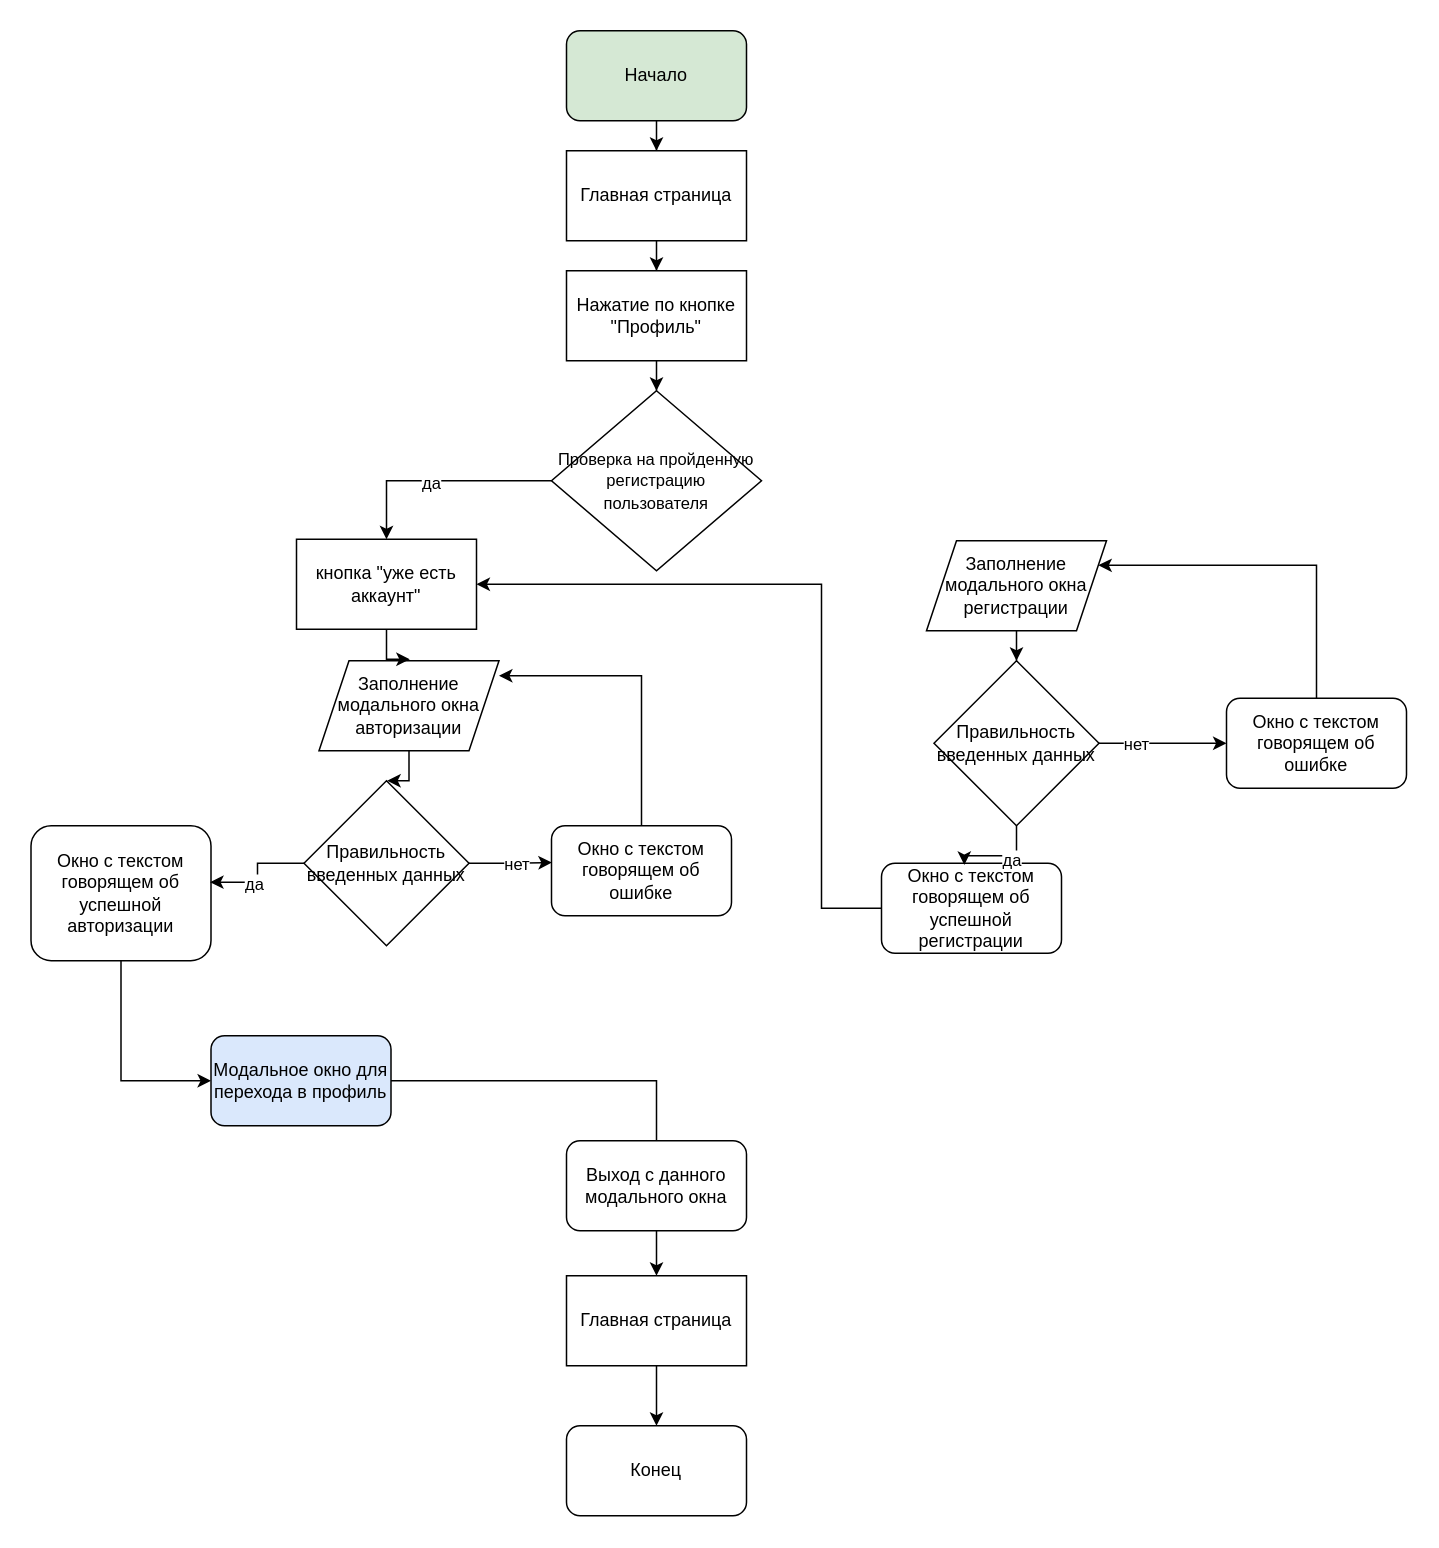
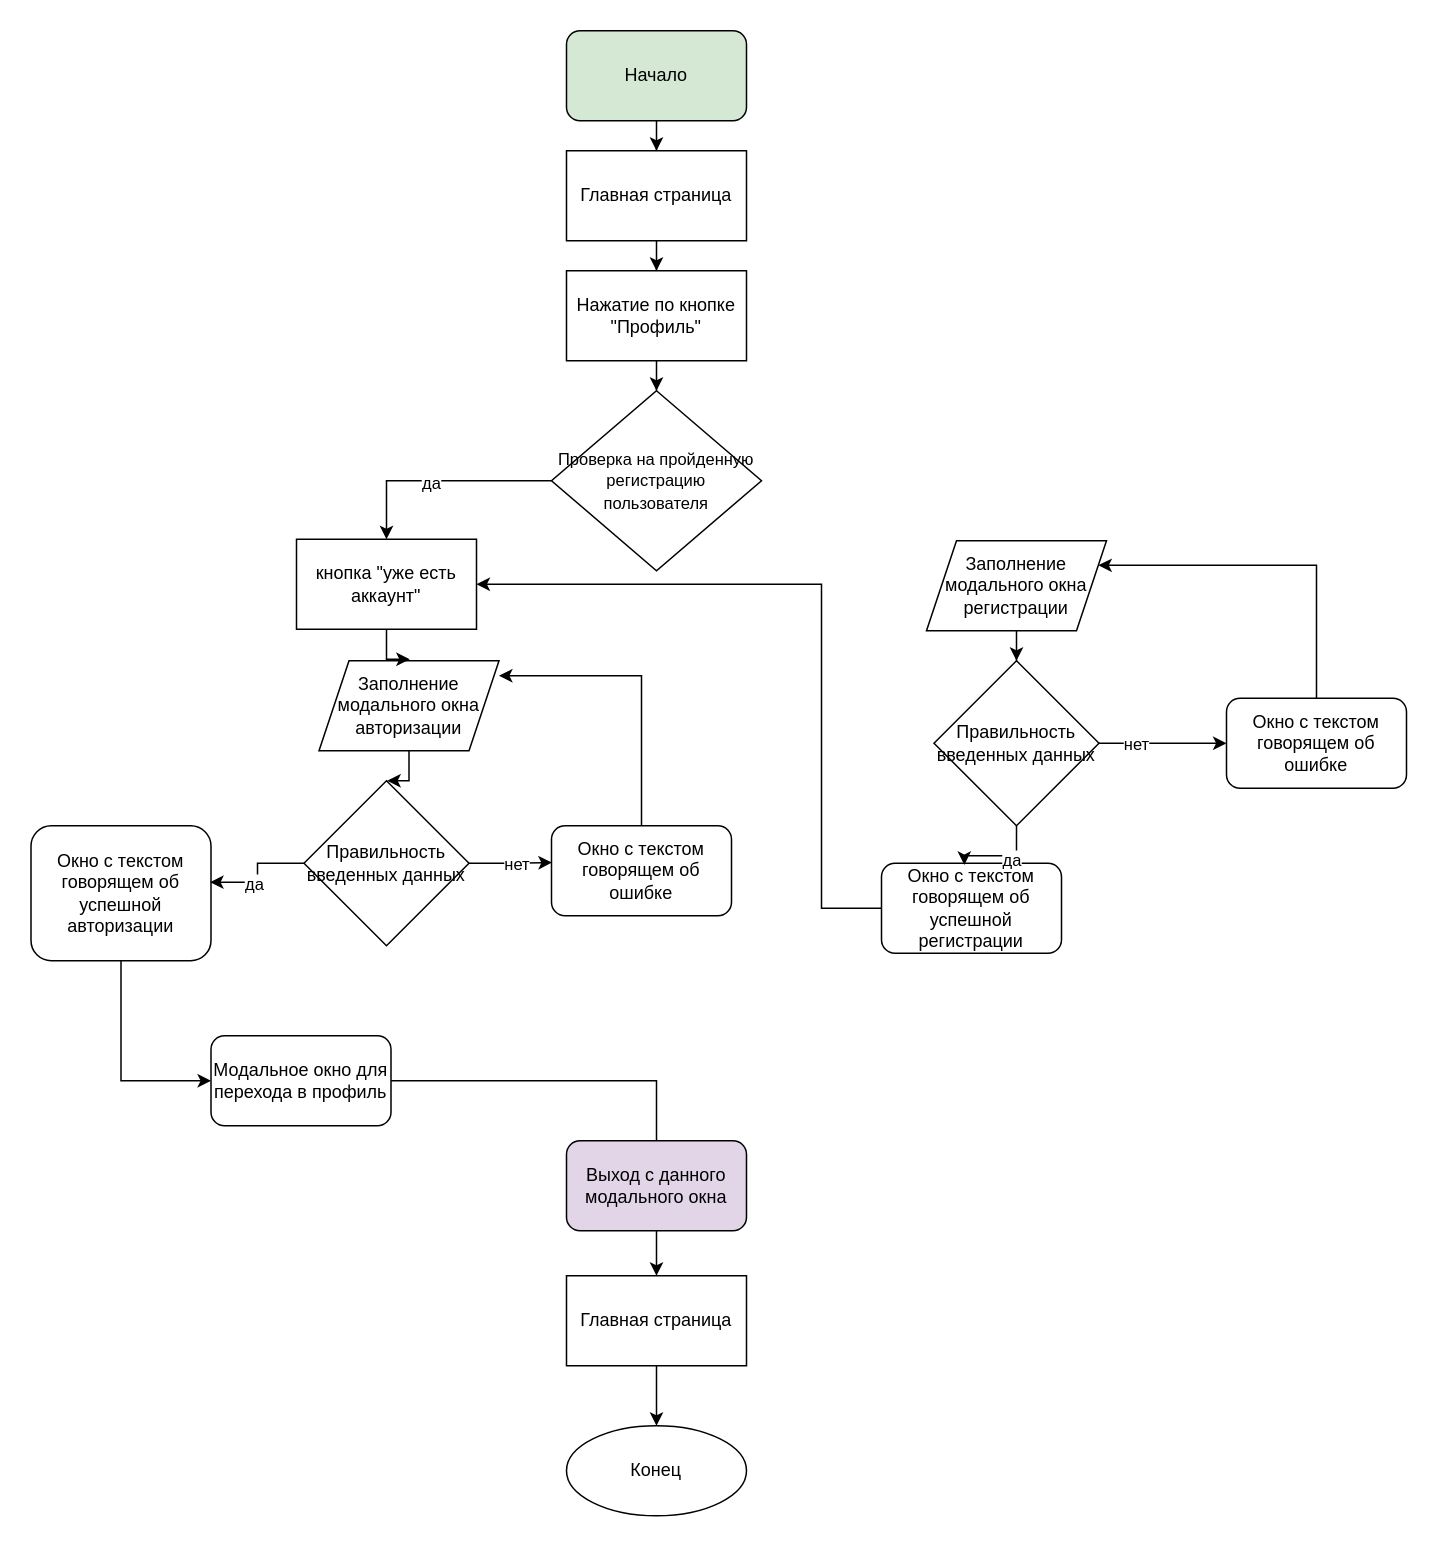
  <mxCell id="0" />
  <mxCell id="1" parent="0" />
  <mxCell id="2" style="edgeStyle=orthogonalEdgeStyle;rounded=0;orthogonalLoop=1;jettySize=auto;html=1;entryX=0.5;entryY=0;entryDx=0;entryDy=0;" edge="1" parent="1" source="3" target="5"><mxGeometry relative="1" as="geometry" /></mxCell>
  <mxCell id="3" value="Начало" style="rounded=1;whiteSpace=wrap;html=1;fillColor=#d5e8d4;" vertex="1" parent="1"><mxGeometry x="377" y="20" width="120" height="60" as="geometry" /></mxCell>
  <mxCell id="4" style="edgeStyle=orthogonalEdgeStyle;rounded=0;orthogonalLoop=1;jettySize=auto;html=1;entryX=0.5;entryY=0;entryDx=0;entryDy=0;" edge="1" parent="1" source="5" target="7"><mxGeometry relative="1" as="geometry" /></mxCell>
  <mxCell id="5" value="Главная страница" style="rounded=0;whiteSpace=wrap;html=1;" vertex="1" parent="1"><mxGeometry x="377" y="100" width="120" height="60" as="geometry" /></mxCell>
  <mxCell id="6" style="edgeStyle=orthogonalEdgeStyle;rounded=0;orthogonalLoop=1;jettySize=auto;html=1;entryX=0.5;entryY=0;entryDx=0;entryDy=0;" edge="1" parent="1" source="7" target="10"><mxGeometry relative="1" as="geometry" /></mxCell>
  <mxCell id="7" value="Нажатие по кнопке &quot;Профиль&quot;" style="rounded=0;whiteSpace=wrap;html=1;" vertex="1" parent="1"><mxGeometry x="377" y="180" width="120" height="60" as="geometry" /></mxCell>
  <mxCell id="8" style="edgeStyle=orthogonalEdgeStyle;rounded=0;orthogonalLoop=1;jettySize=auto;html=1;entryX=0.5;entryY=0;entryDx=0;entryDy=0;" edge="1" parent="1" source="10" target="20"><mxGeometry relative="1" as="geometry" /></mxCell>
  <mxCell id="9" value="да" style="edgeLabel;html=1;align=center;verticalAlign=middle;resizable=0;points=[];" vertex="1" connectable="0" parent="8"><mxGeometry x="0.089" y="1" relative="1" as="geometry"><mxPoint as="offset" /></mxGeometry></mxCell>
  <mxCell id="10" value="&lt;div style=&quot;&quot;&gt;&lt;span style=&quot;background-color: initial;&quot;&gt;&lt;font style=&quot;font-size: 11px;&quot;&gt;Проверка на пройденную регистрацию пользователя&lt;/font&gt;&lt;/span&gt;&lt;/div&gt;" style="rhombus;whiteSpace=wrap;html=1;align=center;" vertex="1" parent="1"><mxGeometry x="367" y="260" width="140" height="120" as="geometry" /></mxCell>
  <mxCell id="11" style="edgeStyle=orthogonalEdgeStyle;rounded=0;orthogonalLoop=1;jettySize=auto;html=1;entryX=0.5;entryY=0;entryDx=0;entryDy=0;" edge="1" parent="1" source="12" target="15"><mxGeometry relative="1" as="geometry" /></mxCell>
  <mxCell id="12" value="Заполнение модального окна регистрации" style="shape=parallelogram;perimeter=parallelogramPerimeter;whiteSpace=wrap;html=1;fixedSize=1;" vertex="1" parent="1"><mxGeometry x="617" y="360" width="120" height="60" as="geometry" /></mxCell>
  <mxCell id="13" style="edgeStyle=orthogonalEdgeStyle;rounded=0;orthogonalLoop=1;jettySize=auto;html=1;entryX=0;entryY=0.5;entryDx=0;entryDy=0;" edge="1" parent="1" source="15" target="17"><mxGeometry relative="1" as="geometry" /></mxCell>
  <mxCell id="14" value="нет" style="edgeLabel;html=1;align=center;verticalAlign=middle;resizable=0;points=[];" vertex="1" connectable="0" parent="13"><mxGeometry x="-0.435" relative="1" as="geometry"><mxPoint as="offset" /></mxGeometry></mxCell>
  <mxCell id="15" value="Правильность введенных данных" style="rhombus;whiteSpace=wrap;html=1;" vertex="1" parent="1"><mxGeometry x="622" y="440" width="110" height="110" as="geometry" /></mxCell>
  <mxCell id="16" style="edgeStyle=orthogonalEdgeStyle;rounded=0;orthogonalLoop=1;jettySize=auto;html=1;entryX=1;entryY=0.25;entryDx=0;entryDy=0;" edge="1" parent="1" source="17" target="12"><mxGeometry relative="1" as="geometry"><Array as="points"><mxPoint x="877" y="376" /></Array></mxGeometry></mxCell>
  <mxCell id="17" value="Окно с текстом говорящем об ошибке" style="rounded=1;whiteSpace=wrap;html=1;" vertex="1" parent="1"><mxGeometry x="817" y="465" width="120" height="60" as="geometry" /></mxCell>
  <mxCell id="18" style="edgeStyle=orthogonalEdgeStyle;rounded=0;orthogonalLoop=1;jettySize=auto;html=1;entryX=1;entryY=0.5;entryDx=0;entryDy=0;" edge="1" parent="1" source="19" target="20"><mxGeometry relative="1" as="geometry"><Array as="points"><mxPoint x="547" y="605" /><mxPoint x="547" y="389" /></Array></mxGeometry></mxCell>
  <mxCell id="19" value="Окно с текстом говорящем об успешной регистрации" style="rounded=1;whiteSpace=wrap;html=1;" vertex="1" parent="1"><mxGeometry x="587" y="575" width="120" height="60" as="geometry" /></mxCell>
  <mxCell id="20" value="кнопка &quot;уже есть аккаунт&quot;" style="rounded=0;whiteSpace=wrap;html=1;" vertex="1" parent="1"><mxGeometry x="197" y="359" width="120" height="60" as="geometry" /></mxCell>
  <mxCell id="21" style="edgeStyle=orthogonalEdgeStyle;rounded=0;orthogonalLoop=1;jettySize=auto;html=1;" edge="1" parent="1" source="22"><mxGeometry relative="1" as="geometry"><mxPoint x="257" y="520" as="targetPoint" /></mxGeometry></mxCell>
  <mxCell id="22" value="Заполнение модального окна авторизации" style="shape=parallelogram;perimeter=parallelogramPerimeter;whiteSpace=wrap;html=1;fixedSize=1;" vertex="1" parent="1"><mxGeometry x="212" y="440" width="120" height="60" as="geometry" /></mxCell>
  <mxCell id="23" value="Правильность введенных данных" style="rhombus;whiteSpace=wrap;html=1;" vertex="1" parent="1"><mxGeometry x="202" y="520" width="110" height="110" as="geometry" /></mxCell>
  <mxCell id="24" value="Окно с текстом говорящем об ошибке" style="rounded=1;whiteSpace=wrap;html=1;" vertex="1" parent="1"><mxGeometry x="367" y="550" width="120" height="60" as="geometry" /></mxCell>
  <mxCell id="25" style="edgeStyle=orthogonalEdgeStyle;rounded=0;orthogonalLoop=1;jettySize=auto;html=1;entryX=0;entryY=0.5;entryDx=0;entryDy=0;" edge="1" parent="1" source="26" target="28"><mxGeometry relative="1" as="geometry" /></mxCell>
  <mxCell id="26" value="Окно с текстом говорящем об успешной авторизации" style="rounded=1;whiteSpace=wrap;html=1;" vertex="1" parent="1"><mxGeometry x="20" y="550" width="120" height="90" as="geometry" /></mxCell>
  <mxCell id="27" style="edgeStyle=orthogonalEdgeStyle;rounded=0;orthogonalLoop=1;jettySize=auto;html=1;entryX=0.5;entryY=0;entryDx=0;entryDy=0;endArrow=none;" edge="1" parent="1" source="28" target="30"><mxGeometry relative="1" as="geometry" /></mxCell>
- <mxCell id="28" value="Модальное окно для перехода в профиль" style="rounded=1;whiteSpace=wrap;html=1;fillColor=#dae8fc;" vertex="1" parent="1"><mxGeometry x="140" y="690" width="120" height="60" as="geometry" /></mxCell>
+ <mxCell id="28" value="Модальное окно для перехода в профиль" style="rounded=1;whiteSpace=wrap;html=1;" vertex="1" parent="1"><mxGeometry x="140" y="690" width="120" height="60" as="geometry" /></mxCell>
  <mxCell id="29" style="edgeStyle=orthogonalEdgeStyle;rounded=0;orthogonalLoop=1;jettySize=auto;html=1;entryX=0.5;entryY=0;entryDx=0;entryDy=0;" edge="1" parent="1" source="30" target="33"><mxGeometry relative="1" as="geometry" /></mxCell>
- <mxCell id="30" value="Выход с данного модального окна" style="rounded=1;whiteSpace=wrap;html=1;" vertex="1" parent="1"><mxGeometry x="377" y="760" width="120" height="60" as="geometry" /></mxCell>
- <mxCell id="31" value="Конец" style="rounded=1;whiteSpace=wrap;html=1;" vertex="1" parent="1"><mxGeometry x="377" y="950" width="120" height="60" as="geometry" /></mxCell>
+ <mxCell id="30" value="Выход с данного модального окна" style="rounded=1;whiteSpace=wrap;html=1;fillColor=#e1d5e7;" vertex="1" parent="1"><mxGeometry x="377" y="760" width="120" height="60" as="geometry" /></mxCell>
+ <mxCell id="31" value="Конец" style="ellipse;whiteSpace=wrap;html=1;" vertex="1" parent="1"><mxGeometry x="377" y="950" width="120" height="60" as="geometry" /></mxCell>
  <mxCell id="32" style="edgeStyle=orthogonalEdgeStyle;rounded=0;orthogonalLoop=1;jettySize=auto;html=1;entryX=0.5;entryY=0;entryDx=0;entryDy=0;" edge="1" parent="1" source="33" target="31"><mxGeometry relative="1" as="geometry" /></mxCell>
  <mxCell id="33" value="Главная страница" style="rounded=0;whiteSpace=wrap;html=1;" vertex="1" parent="1"><mxGeometry x="377" y="850" width="120" height="60" as="geometry" /></mxCell>
  <mxCell id="34" style="edgeStyle=orthogonalEdgeStyle;rounded=0;orthogonalLoop=1;jettySize=auto;html=1;entryX=0.46;entryY=0.019;entryDx=0;entryDy=0;entryPerimeter=0;" edge="1" parent="1" source="15" target="19"><mxGeometry relative="1" as="geometry" /></mxCell>
  <mxCell id="35" value="да" style="edgeLabel;html=1;align=center;verticalAlign=middle;resizable=0;points=[];" vertex="1" connectable="0" parent="34"><mxGeometry x="-0.241" y="-1" relative="1" as="geometry"><mxPoint x="-1" y="3" as="offset" /></mxGeometry></mxCell>
  <mxCell id="36" style="edgeStyle=orthogonalEdgeStyle;rounded=0;orthogonalLoop=1;jettySize=auto;html=1;entryX=0.504;entryY=-0.027;entryDx=0;entryDy=0;entryPerimeter=0;" edge="1" parent="1" source="20" target="22"><mxGeometry relative="1" as="geometry" /></mxCell>
  <mxCell id="37" style="edgeStyle=orthogonalEdgeStyle;rounded=0;orthogonalLoop=1;jettySize=auto;html=1;entryX=0.002;entryY=0.408;entryDx=0;entryDy=0;entryPerimeter=0;" edge="1" parent="1" source="23" target="24"><mxGeometry relative="1" as="geometry" /></mxCell>
  <mxCell id="38" value="нет" style="edgeLabel;html=1;align=center;verticalAlign=middle;resizable=0;points=[];" vertex="1" connectable="0" parent="37"><mxGeometry x="0.142" y="-1" relative="1" as="geometry"><mxPoint as="offset" /></mxGeometry></mxCell>
  <mxCell id="39" style="edgeStyle=orthogonalEdgeStyle;rounded=0;orthogonalLoop=1;jettySize=auto;html=1;entryX=0.995;entryY=0.418;entryDx=0;entryDy=0;entryPerimeter=0;" edge="1" parent="1" source="23" target="26"><mxGeometry relative="1" as="geometry" /></mxCell>
  <mxCell id="40" value="да" style="edgeLabel;html=1;align=center;verticalAlign=middle;resizable=0;points=[];" vertex="1" connectable="0" parent="39"><mxGeometry x="0.236" y="1" relative="1" as="geometry"><mxPoint as="offset" /></mxGeometry></mxCell>
  <mxCell id="41" style="edgeStyle=orthogonalEdgeStyle;rounded=0;orthogonalLoop=1;jettySize=auto;html=1;entryX=1;entryY=0.167;entryDx=0;entryDy=0;entryPerimeter=0;" edge="1" parent="1" source="24" target="22"><mxGeometry relative="1" as="geometry"><Array as="points"><mxPoint x="427" y="450" /></Array></mxGeometry></mxCell>
